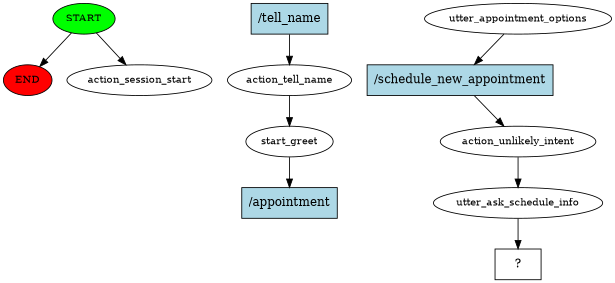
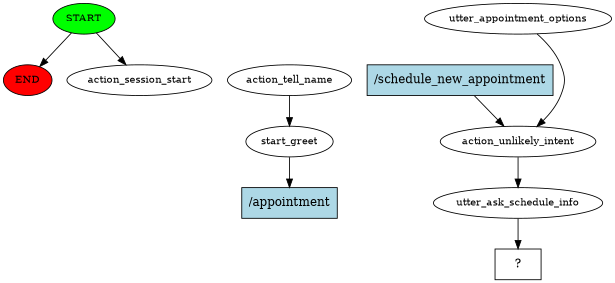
  digraph {
    node [fontsize=12]
    n1 [fillcolor=green label=START style=filled]
    n2 [fillcolor=red label=END style=filled]
    n3 [label=action_session_start]
-   n4 [fillcolor=lightblue label="/tell_name" shape=rect style=filled fontsize=""]
    n5 [label=action_tell_name]
    n6 [label=start_greet]
    n7 [fillcolor=lightblue label="/appointment" shape=rect style=filled fontsize=""]
    n8 [label=utter_appointment_options]
    n9 [fillcolor=lightblue label="/schedule_new_appointment" shape=rect style=filled fontsize=""]
    n10 [label=action_unlikely_intent]
    n11 [label=utter_ask_schedule_info]
    n12 [label="  ?  " shape=rect fontsize=""]
    n1 -> n2
    n1 -> n3
-   n4 -> n5
    n5 -> n6
    n6 -> n7
-   n8 -> n9
+   n8 -> n10
    n9 -> n10
    n10 -> n11
    n11 -> n12
  }
